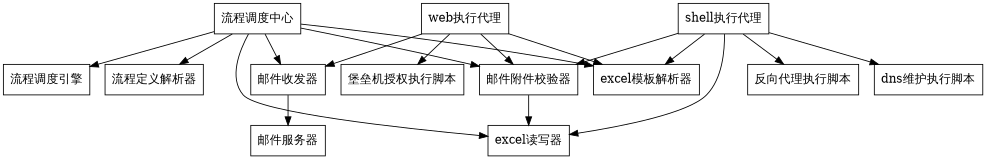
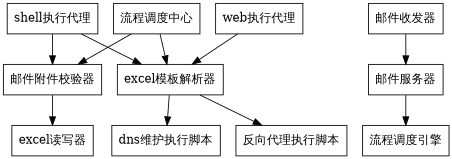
  digraph {
    node [shape=box]
    "流程调度中心"
    "邮件收发器"
    "邮件附件校验器"
-   "流程定义解析器"
    "流程调度引擎"
    "excel读写器"
    "excel模板解析器"
    "邮件服务器"
    "shell执行代理"
    "反向代理执行脚本"
    "dns维护执行脚本"
    "web执行代理"
-   "堡垒机授权执行脚本"
-   "流程调度中心" -> "邮件收发器"
    "流程调度中心" -> "邮件附件校验器"
-   "流程调度中心" -> "流程定义解析器"
-   "流程调度中心" -> "流程调度引擎"
-   "流程调度中心" -> "excel读写器"
+   "邮件服务器" -> "流程调度引擎"
    "流程调度中心" -> "excel模板解析器"
    "邮件收发器" -> "邮件服务器"
    "邮件附件校验器" -> "excel读写器"
    "shell执行代理" -> "邮件附件校验器"
-   "shell执行代理" -> "excel读写器"
    "shell执行代理" -> "excel模板解析器"
-   "shell执行代理" -> "反向代理执行脚本"
-   "shell执行代理" -> "dns维护执行脚本"
-   "web执行代理" -> "邮件收发器"
-   "web执行代理" -> "邮件附件校验器"
+   "excel模板解析器" -> "反向代理执行脚本"
+   "excel模板解析器" -> "dns维护执行脚本"
    "web执行代理" -> "excel模板解析器"
-   "web执行代理" -> "堡垒机授权执行脚本"
  }
